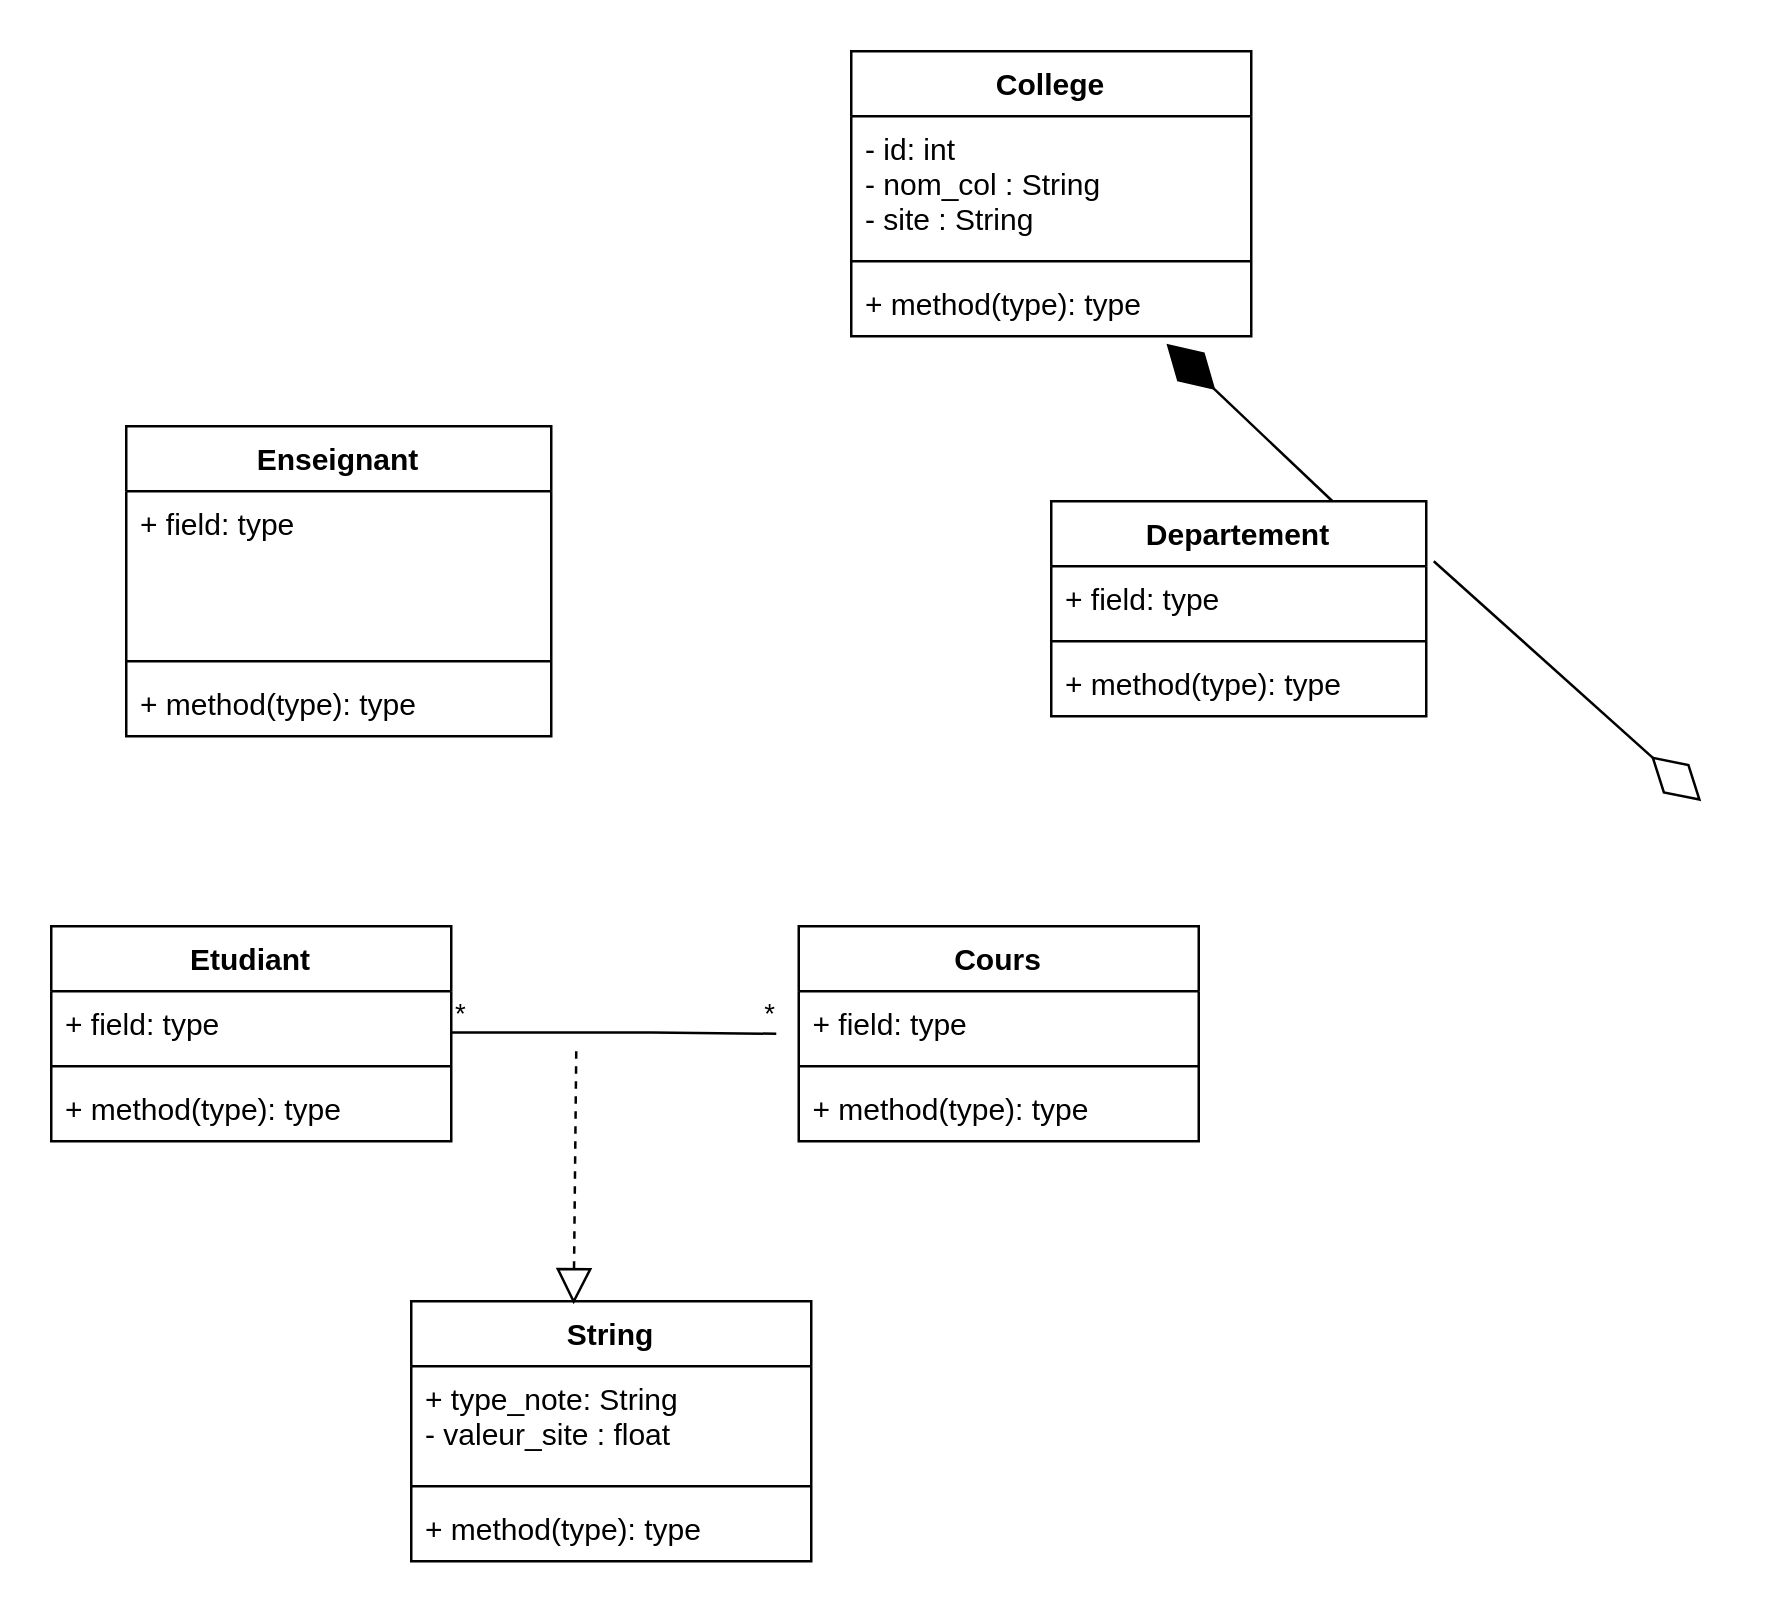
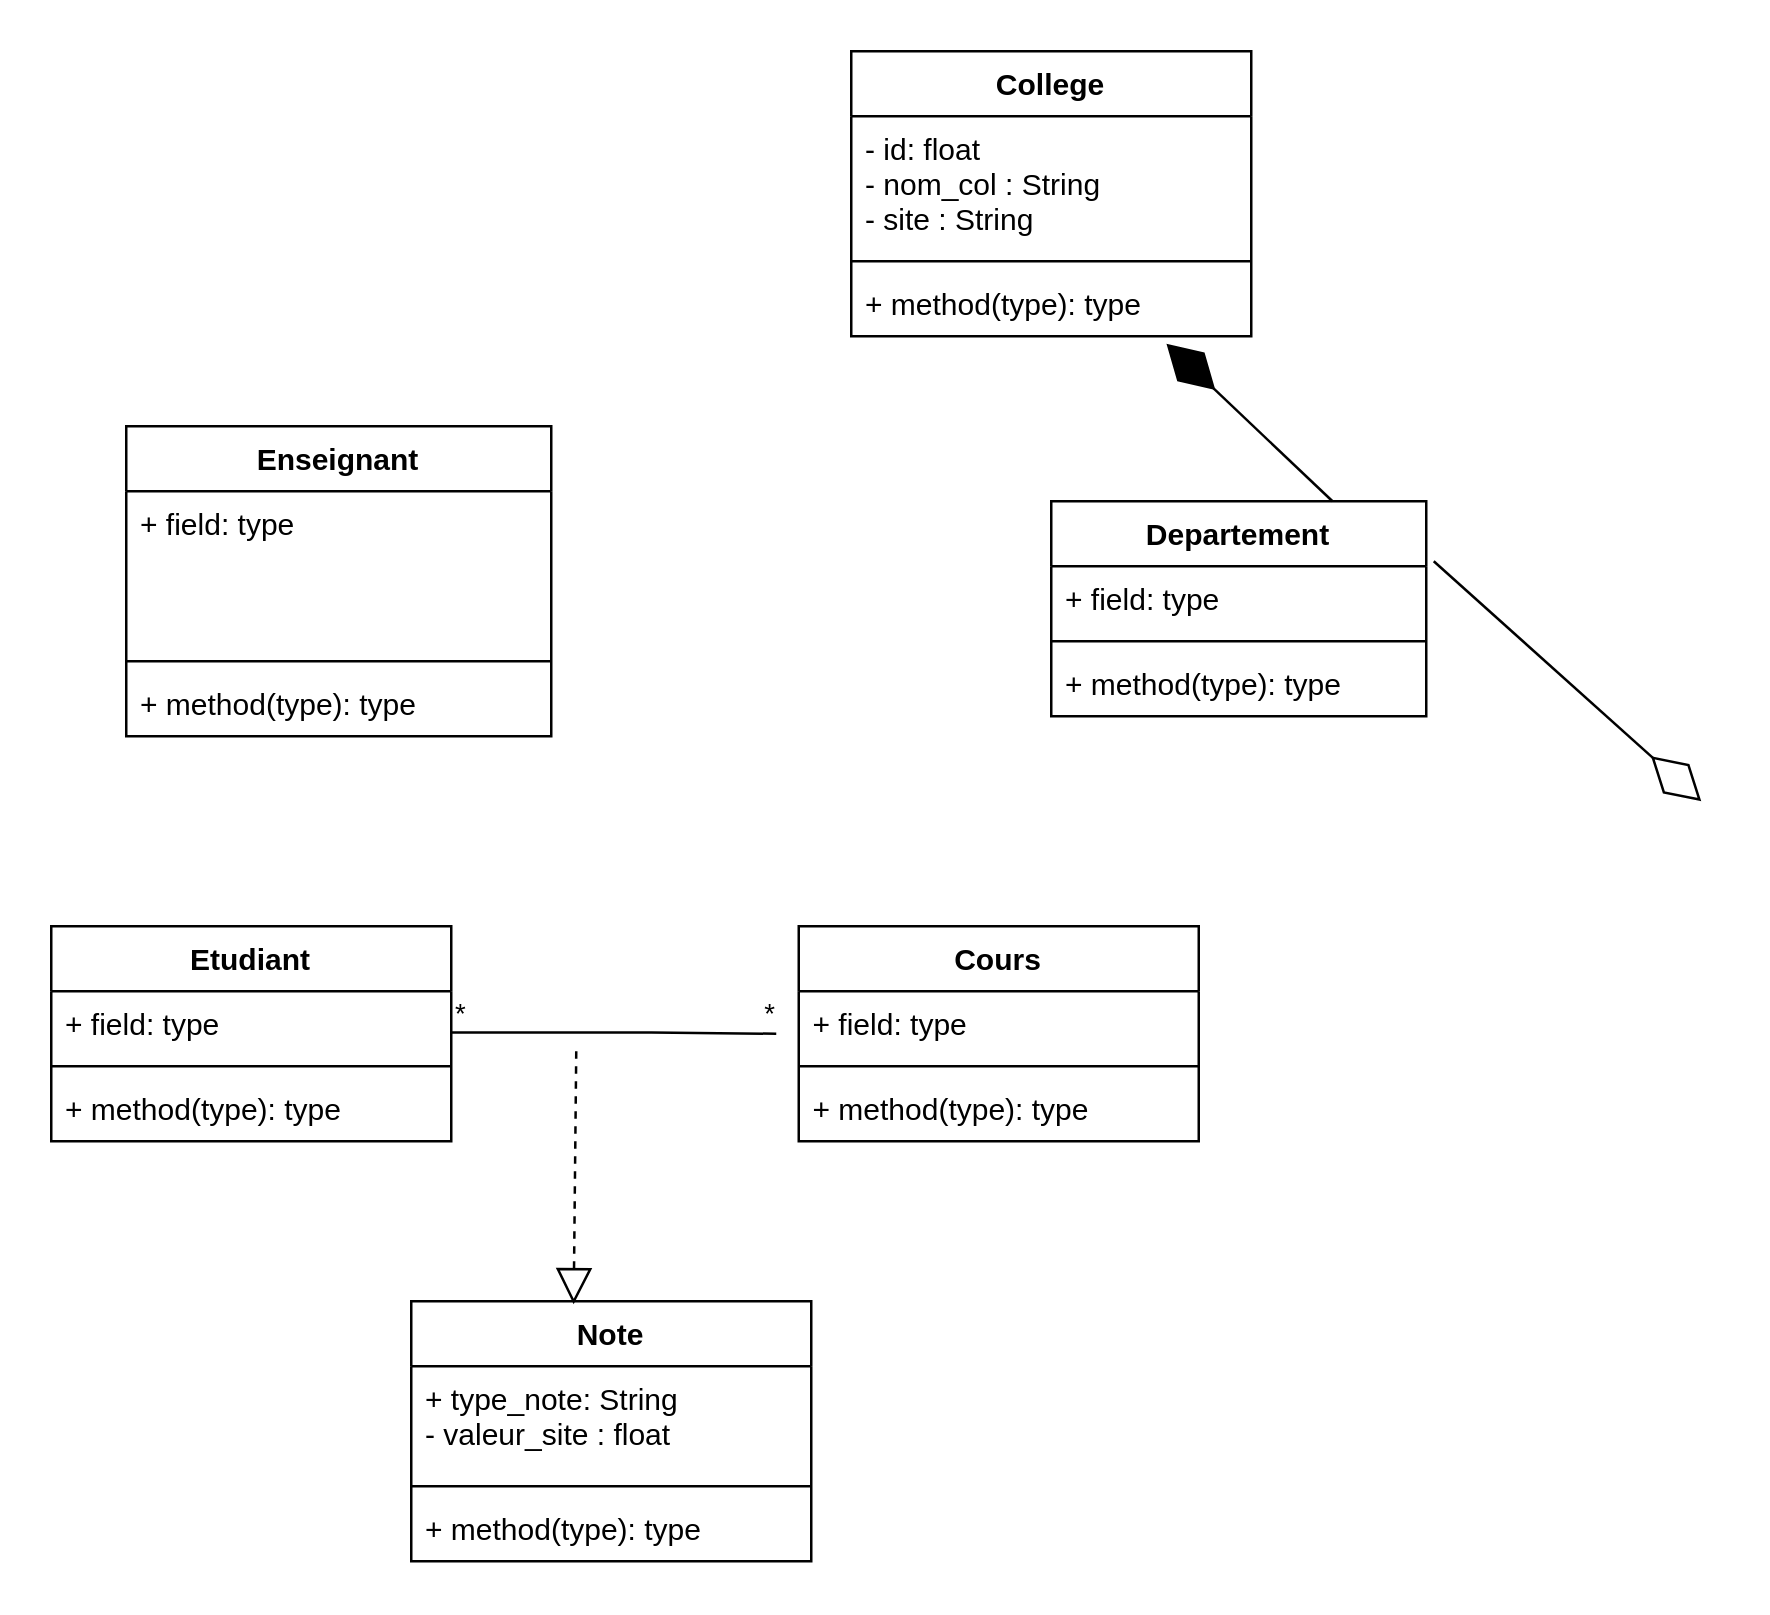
  <mxCell id="0" />
  <mxCell id="1" parent="0" />
  <mxCell id="2" value="Cours" style="swimlane;fontStyle=1;align=center;verticalAlign=top;childLayout=stackLayout;horizontal=1;startSize=26;horizontalStack=0;resizeParent=1;resizeParentMax=0;resizeLast=0;collapsible=1;marginBottom=0;" parent="1" vertex="1"><mxGeometry x="319" y="370" width="160" height="86" as="geometry" /></mxCell>
  <mxCell id="3" value="+ field: type" style="text;strokeColor=none;fillColor=none;align=left;verticalAlign=top;spacingLeft=4;spacingRight=4;overflow=hidden;rotatable=0;points=[[0,0.5],[1,0.5]];portConstraint=eastwest;" parent="2" vertex="1"><mxGeometry y="26" width="160" height="26" as="geometry" /></mxCell>
  <mxCell id="4" value="" style="line;strokeWidth=1;fillColor=none;align=left;verticalAlign=middle;spacingTop=-1;spacingLeft=3;spacingRight=3;rotatable=0;labelPosition=right;points=[];portConstraint=eastwest;strokeColor=inherit;" parent="2" vertex="1"><mxGeometry y="52" width="160" height="8" as="geometry" /></mxCell>
  <mxCell id="5" value="+ method(type): type" style="text;strokeColor=none;fillColor=none;align=left;verticalAlign=top;spacingLeft=4;spacingRight=4;overflow=hidden;rotatable=0;points=[[0,0.5],[1,0.5]];portConstraint=eastwest;" parent="2" vertex="1"><mxGeometry y="60" width="160" height="26" as="geometry" /></mxCell>
  <mxCell id="6" value="Departement" style="swimlane;fontStyle=1;align=center;verticalAlign=top;childLayout=stackLayout;horizontal=1;startSize=26;horizontalStack=0;resizeParent=1;resizeParentMax=0;resizeLast=0;collapsible=1;marginBottom=0;" parent="1" vertex="1"><mxGeometry x="420" y="200" width="150" height="86" as="geometry" /></mxCell>
  <mxCell id="7" value="+ field: type" style="text;strokeColor=none;fillColor=none;align=left;verticalAlign=top;spacingLeft=4;spacingRight=4;overflow=hidden;rotatable=0;points=[[0,0.5],[1,0.5]];portConstraint=eastwest;" parent="6" vertex="1"><mxGeometry y="26" width="150" height="26" as="geometry" /></mxCell>
  <mxCell id="8" value="" style="line;strokeWidth=1;fillColor=none;align=left;verticalAlign=middle;spacingTop=-1;spacingLeft=3;spacingRight=3;rotatable=0;labelPosition=right;points=[];portConstraint=eastwest;strokeColor=inherit;" parent="6" vertex="1"><mxGeometry y="52" width="150" height="8" as="geometry" /></mxCell>
  <mxCell id="9" value="+ method(type): type" style="text;strokeColor=none;fillColor=none;align=left;verticalAlign=top;spacingLeft=4;spacingRight=4;overflow=hidden;rotatable=0;points=[[0,0.5],[1,0.5]];portConstraint=eastwest;" parent="6" vertex="1"><mxGeometry y="60" width="150" height="26" as="geometry" /></mxCell>
  <mxCell id="10" value="College" style="swimlane;fontStyle=1;align=center;verticalAlign=top;childLayout=stackLayout;horizontal=1;startSize=26;horizontalStack=0;resizeParent=1;resizeParentMax=0;resizeLast=0;collapsible=1;marginBottom=0;" parent="1" vertex="1"><mxGeometry x="340" y="20" width="160" height="114" as="geometry" /></mxCell>
- <mxCell id="11" value="- id: int&#10;- nom_col : String&#10;- site : String" style="text;strokeColor=none;fillColor=none;align=left;verticalAlign=top;spacingLeft=4;spacingRight=4;overflow=hidden;rotatable=0;points=[[0,0.5],[1,0.5]];portConstraint=eastwest;" parent="10" vertex="1"><mxGeometry y="26" width="160" height="54" as="geometry" /></mxCell>
+ <mxCell id="11" value="- id: float&#10;- nom_col : String&#10;- site : String" style="text;strokeColor=none;fillColor=none;align=left;verticalAlign=top;spacingLeft=4;spacingRight=4;overflow=hidden;rotatable=0;points=[[0,0.5],[1,0.5]];portConstraint=eastwest;" parent="10" vertex="1"><mxGeometry y="26" width="160" height="54" as="geometry" /></mxCell>
  <mxCell id="12" value="" style="line;strokeWidth=1;fillColor=none;align=left;verticalAlign=middle;spacingTop=-1;spacingLeft=3;spacingRight=3;rotatable=0;labelPosition=right;points=[];portConstraint=eastwest;strokeColor=inherit;" parent="10" vertex="1"><mxGeometry y="80" width="160" height="8" as="geometry" /></mxCell>
  <mxCell id="13" value="+ method(type): type" style="text;strokeColor=none;fillColor=none;align=left;verticalAlign=top;spacingLeft=4;spacingRight=4;overflow=hidden;rotatable=0;points=[[0,0.5],[1,0.5]];portConstraint=eastwest;" parent="10" vertex="1"><mxGeometry y="88" width="160" height="26" as="geometry" /></mxCell>
  <mxCell id="14" value="Enseignant" style="swimlane;fontStyle=1;align=center;verticalAlign=top;childLayout=stackLayout;horizontal=1;startSize=26;horizontalStack=0;resizeParent=1;resizeParentMax=0;resizeLast=0;collapsible=1;marginBottom=0;" parent="1" vertex="1"><mxGeometry x="50" y="170" width="170" height="124" as="geometry" /></mxCell>
  <mxCell id="15" value="+ field: type" style="text;strokeColor=none;fillColor=none;align=left;verticalAlign=top;spacingLeft=4;spacingRight=4;overflow=hidden;rotatable=0;points=[[0,0.5],[1,0.5]];portConstraint=eastwest;" parent="14" vertex="1"><mxGeometry y="26" width="170" height="64" as="geometry" /></mxCell>
  <mxCell id="16" value="" style="line;strokeWidth=1;fillColor=none;align=left;verticalAlign=middle;spacingTop=-1;spacingLeft=3;spacingRight=3;rotatable=0;labelPosition=right;points=[];portConstraint=eastwest;strokeColor=inherit;" parent="14" vertex="1"><mxGeometry y="90" width="170" height="8" as="geometry" /></mxCell>
  <mxCell id="17" value="+ method(type): type" style="text;strokeColor=none;fillColor=none;align=left;verticalAlign=top;spacingLeft=4;spacingRight=4;overflow=hidden;rotatable=0;points=[[0,0.5],[1,0.5]];portConstraint=eastwest;" parent="14" vertex="1"><mxGeometry y="98" width="170" height="26" as="geometry" /></mxCell>
- <mxCell id="18" value="String" style="swimlane;fontStyle=1;align=center;verticalAlign=top;childLayout=stackLayout;horizontal=1;startSize=26;horizontalStack=0;resizeParent=1;resizeParentMax=0;resizeLast=0;collapsible=1;marginBottom=0;" parent="1" vertex="1"><mxGeometry x="164" y="520" width="160" height="104" as="geometry" /></mxCell>
+ <mxCell id="18" value="Note" style="swimlane;fontStyle=1;align=center;verticalAlign=top;childLayout=stackLayout;horizontal=1;startSize=26;horizontalStack=0;resizeParent=1;resizeParentMax=0;resizeLast=0;collapsible=1;marginBottom=0;" parent="1" vertex="1"><mxGeometry x="164" y="520" width="160" height="104" as="geometry" /></mxCell>
  <mxCell id="19" value="+ type_note: String&#10;- valeur_site : float" style="text;strokeColor=none;fillColor=none;align=left;verticalAlign=top;spacingLeft=4;spacingRight=4;overflow=hidden;rotatable=0;points=[[0,0.5],[1,0.5]];portConstraint=eastwest;" parent="18" vertex="1"><mxGeometry y="26" width="160" height="44" as="geometry" /></mxCell>
  <mxCell id="20" value="" style="line;strokeWidth=1;fillColor=none;align=left;verticalAlign=middle;spacingTop=-1;spacingLeft=3;spacingRight=3;rotatable=0;labelPosition=right;points=[];portConstraint=eastwest;strokeColor=inherit;" parent="18" vertex="1"><mxGeometry y="70" width="160" height="8" as="geometry" /></mxCell>
  <mxCell id="21" value="+ method(type): type" style="text;strokeColor=none;fillColor=none;align=left;verticalAlign=top;spacingLeft=4;spacingRight=4;overflow=hidden;rotatable=0;points=[[0,0.5],[1,0.5]];portConstraint=eastwest;" parent="18" vertex="1"><mxGeometry y="78" width="160" height="26" as="geometry" /></mxCell>
  <mxCell id="22" value="Etudiant" style="swimlane;fontStyle=1;align=center;verticalAlign=top;childLayout=stackLayout;horizontal=1;startSize=26;horizontalStack=0;resizeParent=1;resizeParentMax=0;resizeLast=0;collapsible=1;marginBottom=0;" parent="1" vertex="1"><mxGeometry x="20" y="370" width="160" height="86" as="geometry" /></mxCell>
  <mxCell id="23" value="+ field: type" style="text;strokeColor=none;fillColor=none;align=left;verticalAlign=top;spacingLeft=4;spacingRight=4;overflow=hidden;rotatable=0;points=[[0,0.5],[1,0.5]];portConstraint=eastwest;" parent="22" vertex="1"><mxGeometry y="26" width="160" height="26" as="geometry" /></mxCell>
  <mxCell id="24" value="" style="line;strokeWidth=1;fillColor=none;align=left;verticalAlign=middle;spacingTop=-1;spacingLeft=3;spacingRight=3;rotatable=0;labelPosition=right;points=[];portConstraint=eastwest;strokeColor=inherit;" parent="22" vertex="1"><mxGeometry y="52" width="160" height="8" as="geometry" /></mxCell>
  <mxCell id="25" value="+ method(type): type" style="text;strokeColor=none;fillColor=none;align=left;verticalAlign=top;spacingLeft=4;spacingRight=4;overflow=hidden;rotatable=0;points=[[0,0.5],[1,0.5]];portConstraint=eastwest;" parent="22" vertex="1"><mxGeometry y="60" width="160" height="26" as="geometry" /></mxCell>
  <mxCell id="26" value="" style="endArrow=none;html=1;edgeStyle=orthogonalEdgeStyle;rounded=0;" parent="1" edge="1"><mxGeometry relative="1" as="geometry"><mxPoint x="180" y="412.5" as="sourcePoint" /><mxPoint x="310" y="413" as="targetPoint" /><Array as="points"><mxPoint x="260" y="413" /><mxPoint x="260" y="413" /></Array></mxGeometry></mxCell>
  <mxCell id="27" value="*" style="edgeLabel;resizable=0;html=1;align=left;verticalAlign=bottom;" parent="26" connectable="0" vertex="1"><mxGeometry x="-1" relative="1" as="geometry" /></mxCell>
  <mxCell id="28" value="*" style="edgeLabel;resizable=0;html=1;align=right;verticalAlign=bottom;" parent="26" connectable="0" vertex="1"><mxGeometry x="1" relative="1" as="geometry" /></mxCell>
  <mxCell id="29" value="" style="endArrow=diamondThin;endFill=1;endSize=24;html=1;rounded=0;entryX=0.788;entryY=1.115;entryDx=0;entryDy=0;entryPerimeter=0;exitX=0.75;exitY=0;exitDx=0;exitDy=0;" parent="1" source="6" target="13" edge="1"><mxGeometry width="160" relative="1" as="geometry"><mxPoint x="406" y="237" as="sourcePoint" /><mxPoint x="409" y="167" as="targetPoint" /></mxGeometry></mxCell>
  <mxCell id="30" value="" style="endArrow=diamondThin;endFill=0;endSize=24;html=1;rounded=0;exitX=1.02;exitY=-0.077;exitDx=0;exitDy=0;exitPerimeter=0;" parent="1" source="7" edge="1"><mxGeometry width="160" relative="1" as="geometry"><mxPoint x="500" y="250" as="sourcePoint" /><mxPoint x="680" y="320" as="targetPoint" /></mxGeometry></mxCell>
  <mxCell id="31" value="" style="endArrow=block;dashed=1;endFill=0;endSize=12;html=1;rounded=0;entryX=0.406;entryY=0.012;entryDx=0;entryDy=0;entryPerimeter=0;" parent="1" target="18" edge="1"><mxGeometry width="160" relative="1" as="geometry"><mxPoint x="230" y="420" as="sourcePoint" /><mxPoint x="360" y="480" as="targetPoint" /></mxGeometry></mxCell>
